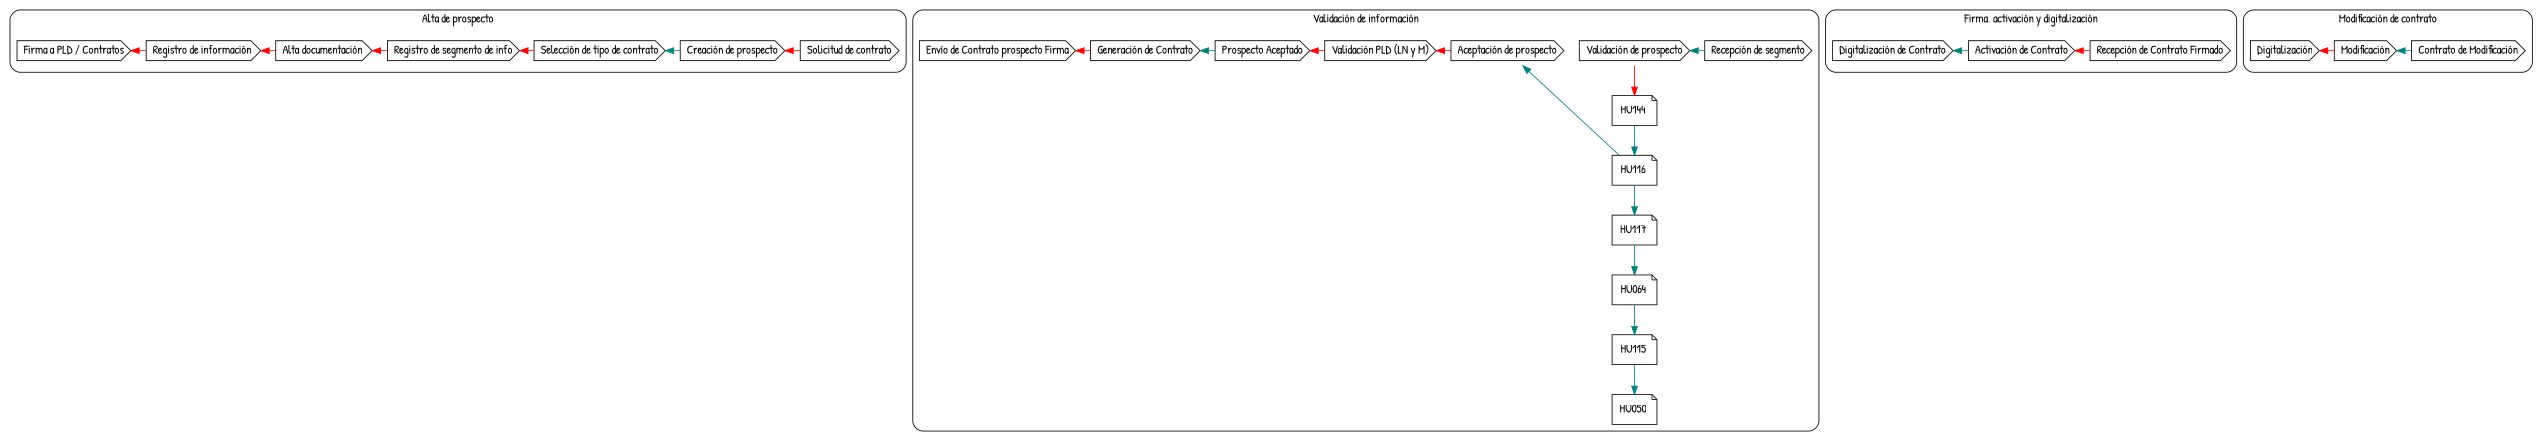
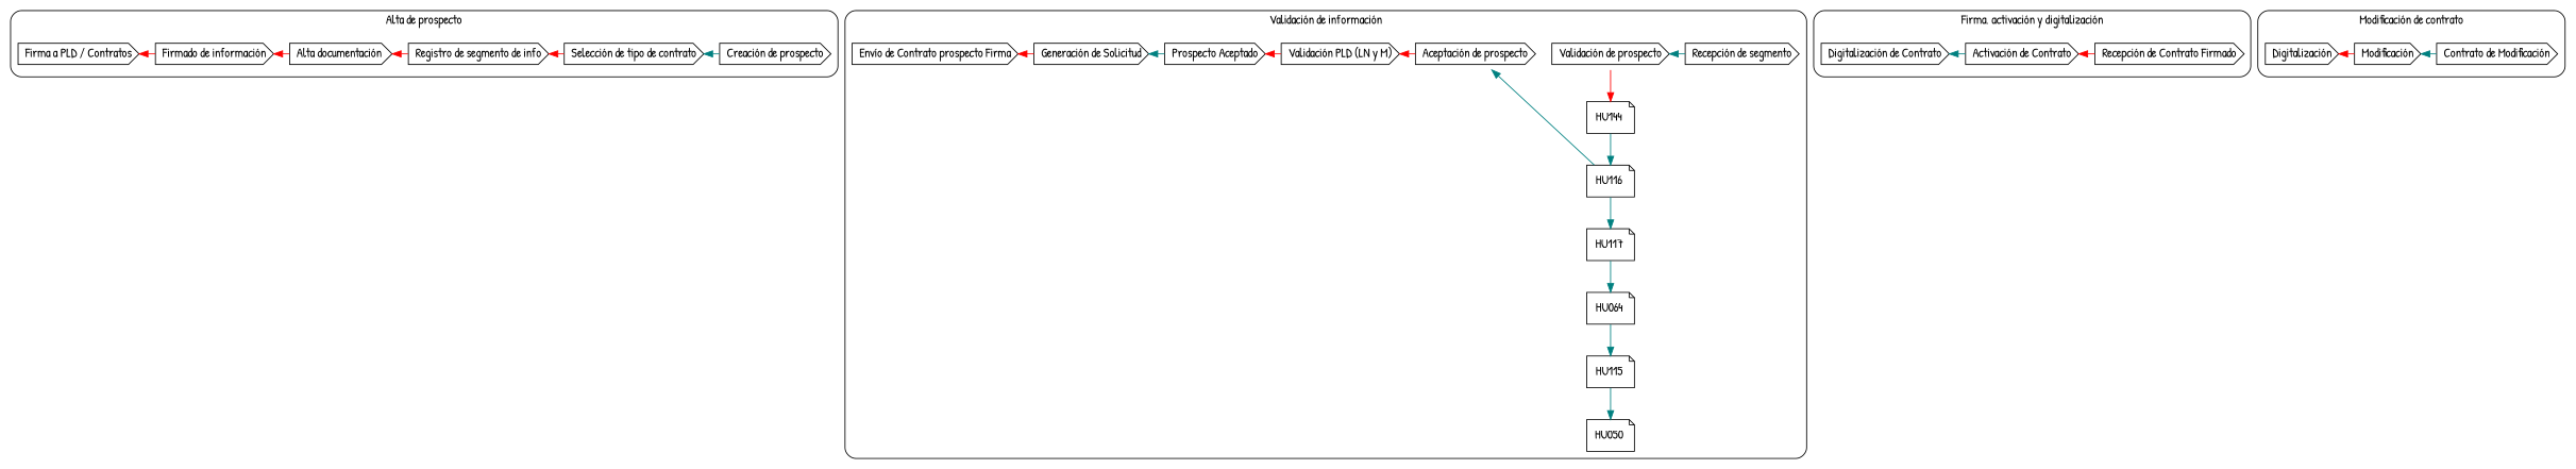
  digraph {
    fontname="Patrick Hand"
    rankdir=TB
    node [fontname="Patrick Hand" shape=cds]
    edge [color=red constraint=false fontname="Patrick Hand"]
-   n1 [label="Solicitud de contrato"]
    n2 [label="Creación de prospecto"]
    n3 [label="Selección de tipo de contrato"]
    n4 [label="Registro de segmento de info"]
    n5 [label="Alta documentación "]
-   n6 [label="Registro de información "]
+   n6 [label="Firmado de información"]
    n7 [label="Firma a PLD / Contratos"]
    n8 [label="Recepción de segmento"]
    n9 [label="Validación de prospecto"]
    n10 [label="HU144 " shape=note]
    n11 [label="Aceptación de prospecto"]
    n12 [label="HU116 " shape=note]
    n13 [label="HU117 " shape=note]
    n14 [label="HU064 " shape=note]
    n15 [label="HU115 " shape=note]
    n16 [label="HU050 " shape=note]
    n17 [label="Validación PLD (LN y M)"]
    n18 [label="Prospecto Aceptado"]
-   n19 [label="Generación de Contrato"]
+   n19 [label="Generación de Solicitud"]
    n20 [label="Envío de Contrato prospecto Firma"]
    n21 [label="Recepción de Contrato Firmado"]
    n22 [label="Activación de Contrato"]
    n23 [label="Digitalización de Contrato"]
    n24 [label="Contrato de Modificación"]
    n25 [label="Modificación"]
    n26 [label="Digitalización"]
    subgraph cluster_1 {
      label="Alta de prospecto"
      style=rounded
-     n1
      n2
      n3
      n4
      n5
      n6
      n7
    }
    subgraph cluster_2 {
      label="Validación de información"
      style=rounded
      n8
      n9
      n10
      n11
      n12
      n13
      n14
      n15
      n16
      n17
      n18
      n19
      n20
    }
    subgraph cluster_3 {
      label="Firma, activación y digitalización"
      style=rounded
      n21
      n22
      n23
    }
    subgraph cluster_4 {
      label="Modificación de contrato"
      style=rounded
      n24
      n25
      n26
    }
-   n1 -> n2
    n2 -> n3 [color=teal]
    n3 -> n4
    n4 -> n5
    n5 -> n6
    n6 -> n7
    n8 -> n9 [color=teal]
    n9 -> n10 [constraint=true]
    n10 -> n12 [color=teal constraint=true]
    n11 -> n17
    n12 -> n11 [color=teal]
    n12 -> n13 [color=teal constraint=true]
    n13 -> n14 [color=teal constraint=true]
    n14 -> n15 [color=teal constraint=true]
    n15 -> n16 [color=teal constraint=true]
    n17 -> n18
    n18 -> n19 [color=teal]
    n19 -> n20
    n21 -> n22
    n22 -> n23 [color=teal]
    n24 -> n25 [color=teal]
    n25 -> n26
  }
